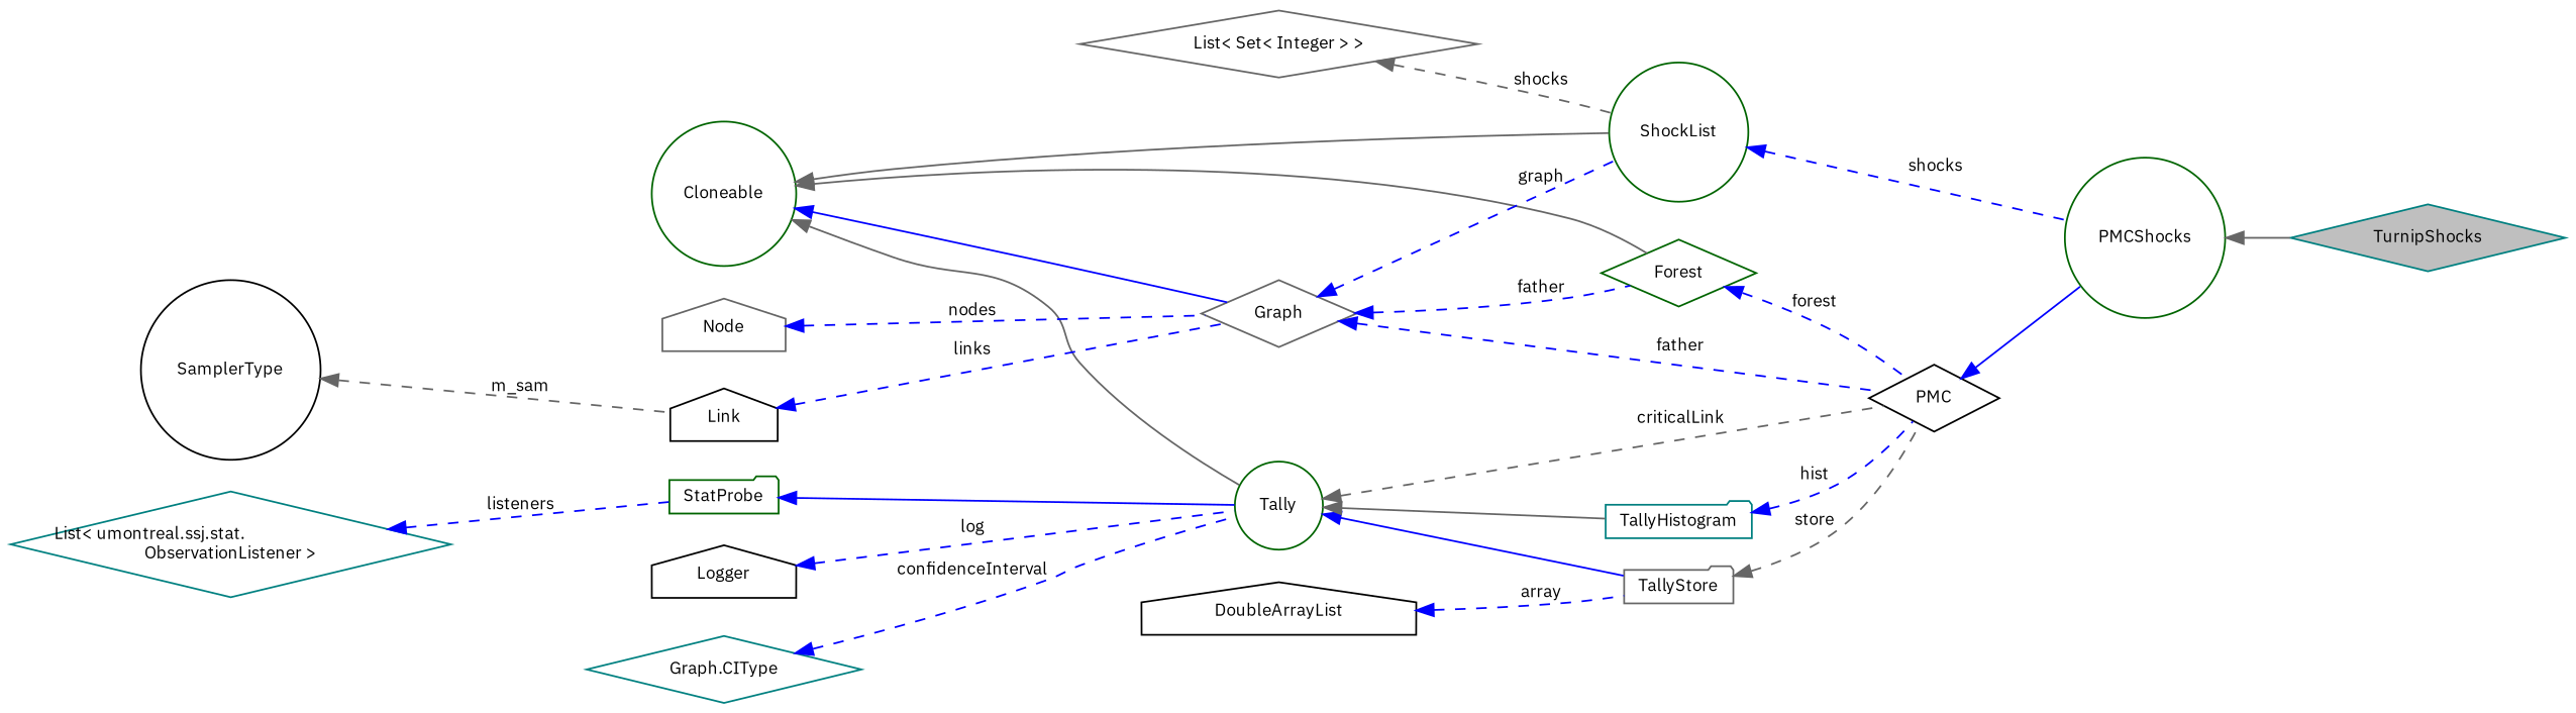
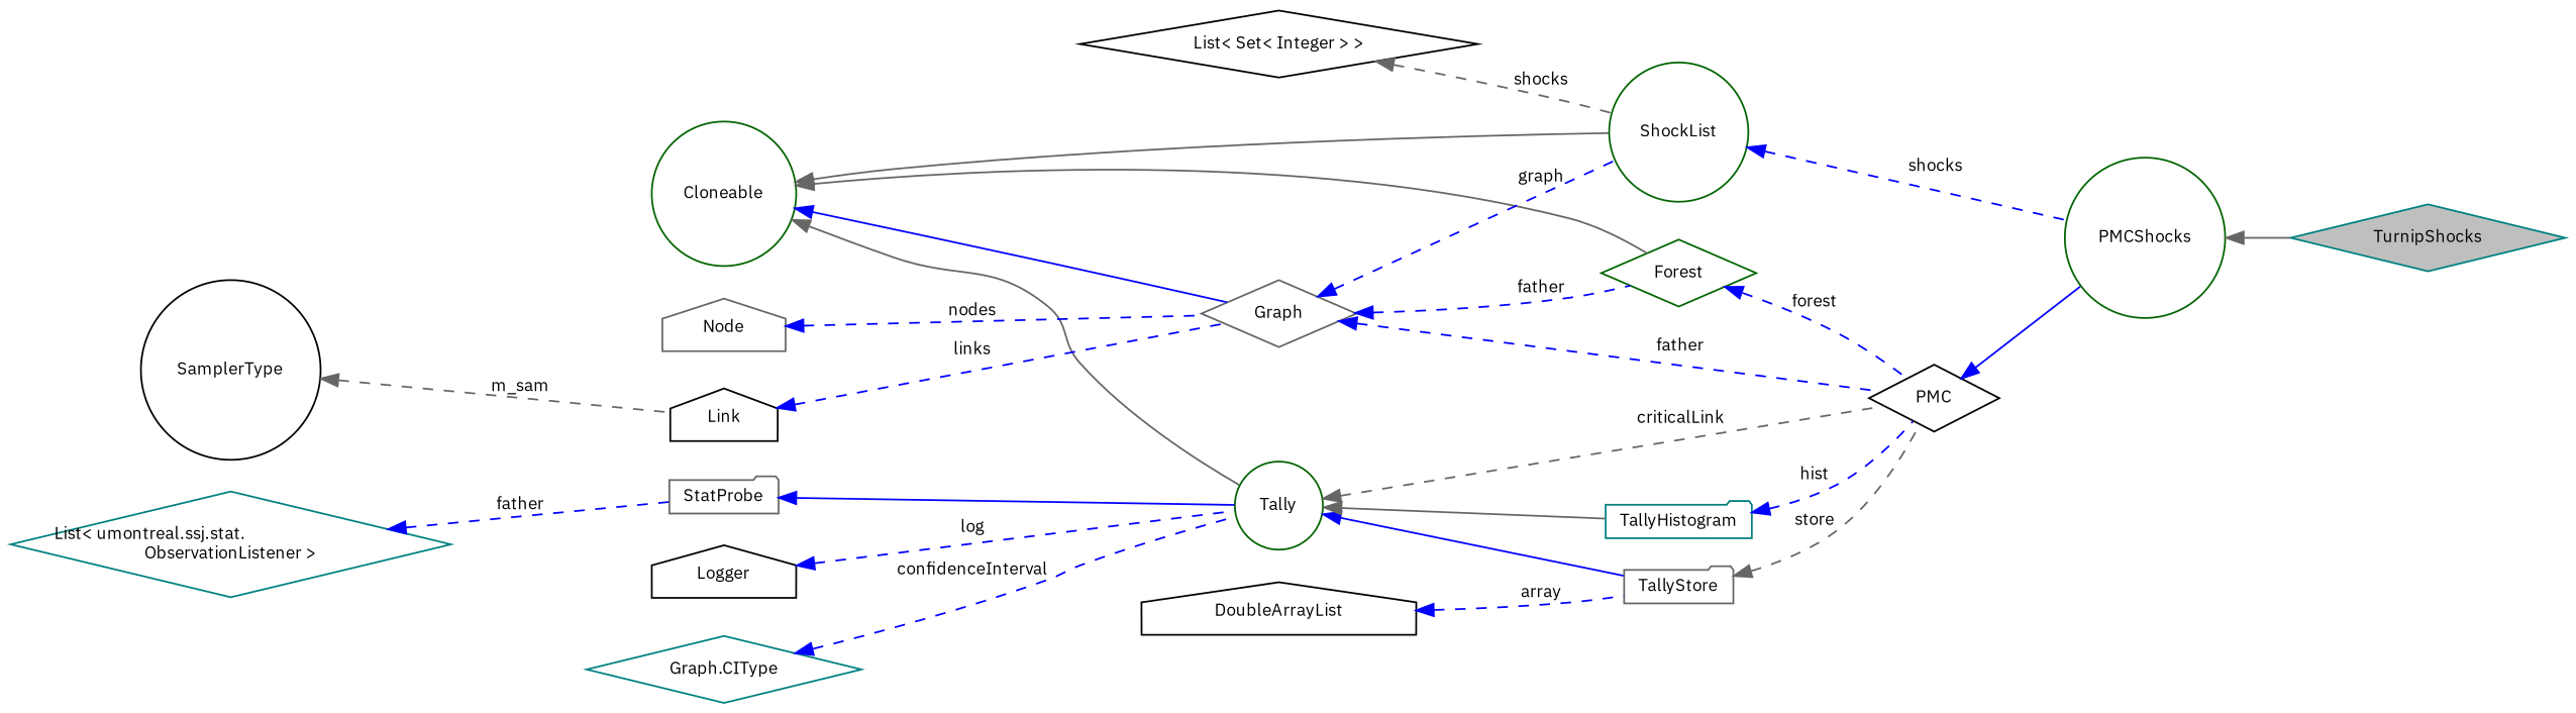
  digraph {
    fontname="IBM Plex Sans"
    rankdir=LR
    node [color=darkgreen fontname="IBM Plex Sans" fontsize=10 shape=diamond]
    edge [color=blue dir=back fontname="IBM Plex Sans" fontsize=10 labelfontname=Helvetica labelfontsize=10 style=dashed]
    n1 [color=teal fillcolor=grey75 fontcolor=black height=0.2 label=TurnipShocks style=filled width=0.4]
    n2 [height=0.2 label=PMCShocks shape=circle width=0.4]
    n3 [color=black height=0.2 label=PMC width=0.4]
    n4 [height=0.2 label=Forest width=0.4]
    n5 [height=0.2 label=Cloneable shape=circle width=0.4]
    n6 [color=gray40 height=0.2 label="Graph" width=0.4]
    n7 [height=0.2 label=Tally shape=circle width=0.4]
    n8 [height=0.2 label=ShockList shape=circle width=0.4]
    n9 [color=gray40 height=0.2 label=TallyStore shape=folder width=0.4]
    n10 [color=teal height=0.2 label=TallyHistogram shape=folder width=0.4]
    n11 [color=gray40 height=0.2 label="Node" shape=house width=0.4]
    n12 [color=black height=0.2 label=Link shape=house width=0.4]
    n13 [color=black height=0.2 label=SamplerType shape=circle width=0.4]
-   n14 [height=0.2 label=StatProbe shape=folder width=0.4]
+   n14 [color=gray40 height=0.2 label=StatProbe shape=folder width=0.4]
    n15 [color=teal height=0.2 label="List\< umontreal.ssj.stat.\lObservationListener \>" width=0.4]
    n16 [color=black height=0.2 label=Logger shape=house width=0.4]
    n17 [color=teal height=0.2 label="Graph.CIType" width=0.4]
    n18 [color=black height=0.2 label=DoubleArrayList shape=house width=0.4]
-   n19 [color=gray40 height=0.2 label="List\< Set\< Integer \> \>" width=0.4]
+   n19 [color=black height=0.2 label="List\< Set\< Integer \> \>" width=0.4]
    n2 -> n1 [color=gray40 style=solid]
    n3 -> n2 [style=solid]
    n4 -> n3 [label=" forest"]
    n5 -> n4 [color=gray40 style=solid]
    n5 -> n6 [style=solid]
    n5 -> n7 [color=gray40 style=solid]
    n5 -> n8 [color=gray40 style=solid]
    n6 -> n3 [label=" father"]
    n6 -> n4 [label=" father"]
    n6 -> n8 [label=" graph"]
    n7 -> n3 [color=gray40 label=" criticalLink"]
    n7 -> n9 [style=solid]
    n7 -> n10 [color=gray40 style=solid]
    n8 -> n2 [label=" shocks"]
    n9 -> n3 [color=gray40 label=" store"]
    n10 -> n3 [label=" hist"]
    n11 -> n6 [label=" nodes"]
    n12 -> n6 [label=" links"]
    n13 -> n12 [color=gray40 label=" m_sam"]
    n14 -> n7 [style=solid]
-   n15 -> n14 [label=" listeners"]
+   n15 -> n14 [label=" father"]
    n16 -> n7 [label=" log"]
    n17 -> n7 [label=" confidenceInterval"]
    n18 -> n9 [label=" array"]
    n19 -> n8 [color=gray40 label=" shocks"]
  }
